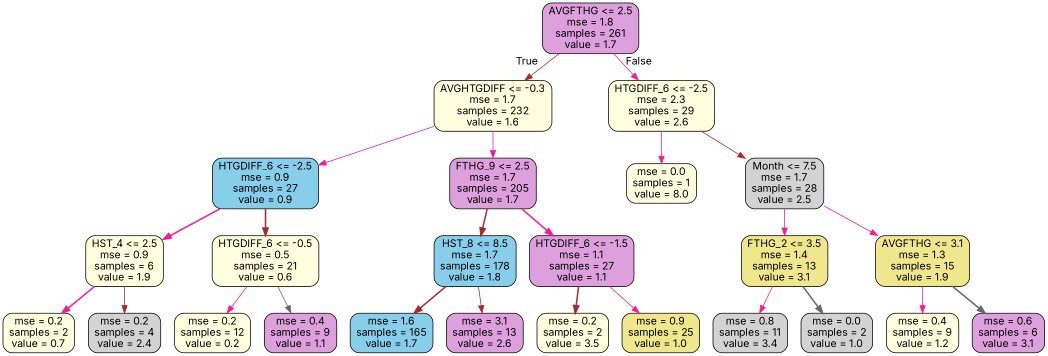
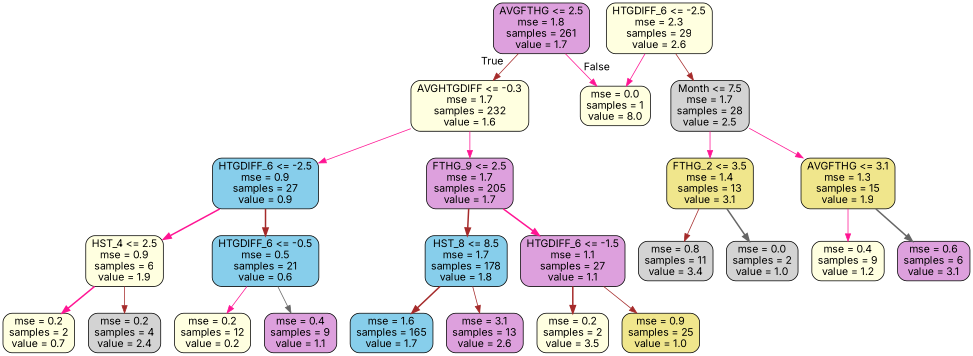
  digraph {
    fontname=Inter
    node [color=black fillcolor=lightyellow fontname=Inter shape=box style="rounded,filled"]
    edge [color=deeppink fontname=Inter style=solid]
    n1 [fillcolor=plum label="AVGFTHG <= 2.5\nmse = 1.8\nsamples = 261\nvalue = 1.7"]
    n2 [label="AVGHTGDIFF <= -0.3\nmse = 1.7\nsamples = 232\nvalue = 1.6"]
    n3 [label="HTGDIFF_6 <= -2.5\nmse = 2.3\nsamples = 29\nvalue = 2.6"]
    n4 [fillcolor=skyblue label="HTGDIFF_6 <= -2.5\nmse = 0.9\nsamples = 27\nvalue = 0.9"]
    n5 [fillcolor=plum label="FTHG_9 <= 2.5\nmse = 1.7\nsamples = 205\nvalue = 1.7"]
    n6 [label="mse = 0.0\nsamples = 1\nvalue = 8.0"]
    n7 [fillcolor=lightgrey label="Month <= 7.5\nmse = 1.7\nsamples = 28\nvalue = 2.5"]
    n8 [label="HST_4 <= 2.5\nmse = 0.9\nsamples = 6\nvalue = 1.9"]
-   n9 [label="HTGDIFF_6 <= -0.5\nmse = 0.5\nsamples = 21\nvalue = 0.6"]
+   n9 [fillcolor=skyblue label="HTGDIFF_6 <= -0.5\nmse = 0.5\nsamples = 21\nvalue = 0.6"]
    n10 [fillcolor=skyblue label="HST_8 <= 8.5\nmse = 1.7\nsamples = 178\nvalue = 1.8"]
    n11 [fillcolor=plum label="HTGDIFF_6 <= -1.5\nmse = 1.1\nsamples = 27\nvalue = 1.1"]
    n12 [label="mse = 0.2\nsamples = 2\nvalue = 0.7"]
    n13 [fillcolor=lightgrey label="mse = 0.2\nsamples = 4\nvalue = 2.4"]
    n14 [label="mse = 0.2\nsamples = 12\nvalue = 0.2"]
    n15 [fillcolor=plum label="mse = 0.4\nsamples = 9\nvalue = 1.1"]
    n16 [fillcolor=skyblue label="mse = 1.6\nsamples = 165\nvalue = 1.7"]
    n17 [fillcolor=plum label="mse = 3.1\nsamples = 13\nvalue = 2.6"]
    n18 [label="mse = 0.2\nsamples = 2\nvalue = 3.5"]
    n19 [fillcolor=khaki label="mse = 0.9\nsamples = 25\nvalue = 1.0"]
    n20 [fillcolor=khaki label="FTHG_2 <= 3.5\nmse = 1.4\nsamples = 13\nvalue = 3.1"]
    n21 [fillcolor=khaki label="AVGFTHG <= 3.1\nmse = 1.3\nsamples = 15\nvalue = 1.9"]
    n22 [fillcolor=lightgrey label="mse = 0.8\nsamples = 11\nvalue = 3.4"]
    n23 [fillcolor=lightgrey label="mse = 0.0\nsamples = 2\nvalue = 1.0"]
    n24 [label="mse = 0.4\nsamples = 9\nvalue = 1.2"]
    n25 [fillcolor=plum label="mse = 0.6\nsamples = 6\nvalue = 3.1"]
    n1 -> n2 [color=brown headlabel=True labelangle=45 labeldistance=2.5]
-   n1 -> n3 [headlabel=False labelangle=-45 labeldistance=2.5]
+   n1 -> n6 [headlabel=False labelangle=-45 labeldistance=2.5]
    n2 -> n4
    n2 -> n5
    n3 -> n6
    n3 -> n7 [color=brown]
    n4 -> n8 [style=bold]
    n4 -> n9 [color=brown style=bold]
    n5 -> n10 [color=brown style=bold]
    n5 -> n11 [style=bold]
    n7 -> n20
    n7 -> n21
    n8 -> n12 [style=bold]
    n8 -> n13 [color=brown]
    n9 -> n14
    n9 -> n15 [color=gray40]
    n10 -> n16 [color=brown style=bold]
    n10 -> n17 [color=brown]
    n11 -> n18 [color=brown style=bold]
-   n11 -> n19
-   n20 -> n22
+   n11 -> n19 [color=brown]
+   n20 -> n22 [color=brown]
    n20 -> n23 [color=gray40 style=bold]
    n21 -> n24
    n21 -> n25 [color=gray40 style=bold]
  }
